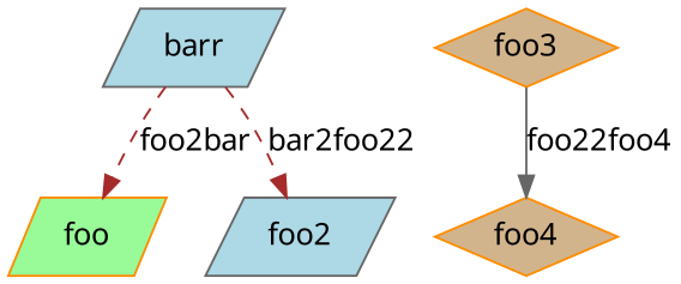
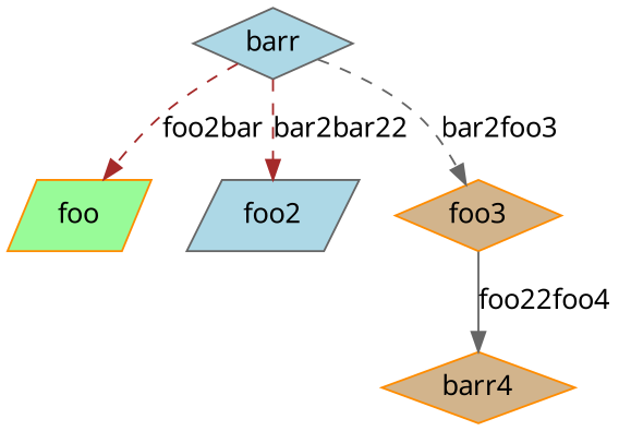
  digraph {
    fontname="Noto Sans"
    node [color=darkorange fillcolor=lightblue fontname="Noto Sans" shape=diamond style=filled]
    edge [color=brown dir=forward fontname="Noto Sans" style=dashed]
    n1 [fillcolor=palegreen label=foo shape=parallelogram]
-   n2 [color=gray40 label=barr shape=parallelogram sides=6]
+   n2 [color=gray40 label=barr sides=6]
    n3 [color=gray40 label=foo2 shape=parallelogram]
    n4 [fillcolor=tan label=foo3]
-   n5 [fillcolor=tan label=foo4]
+   n5 [fillcolor=tan label=barr4]
    n2 -> n1 [label=foo2bar]
-   n2 -> n3 [label=bar2foo22]
+   n2 -> n3 [label=bar2bar22]
+   n2 -> n4 [color=gray40 label=bar2foo3]
    n4 -> n5 [color=gray40 label=foo22foo4 style=solid]
  }
